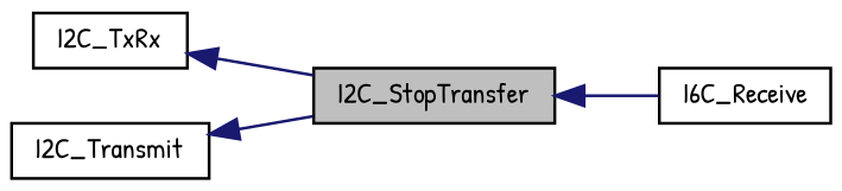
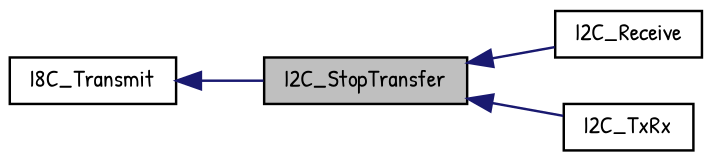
  digraph {
    fontname="Patrick Hand"
    rankdir=LR
    node [color=black fillcolor=white fontname="Patrick Hand" fontsize=10 shape=record style=filled]
    edge [color=midnightblue dir=back fontname="Patrick Hand" fontsize=10 labelfontname=Helvetica labelfontsize=10 style=solid]
    n1 [fillcolor=grey75 fontcolor=black height=0.2 label=I2C_StopTransfer width=0.4]
-   n2 [height=0.2 label=I6C_Receive width=0.4]
+   n2 [height=0.2 label=I2C_Receive width=0.4]
    n3 [height=0.2 label=I2C_TxRx width=0.4]
-   n4 [height=0.2 label=I2C_Transmit width=0.4]
+   n4 [height=0.2 label=I8C_Transmit width=0.4]
    n1 -> n2
-   n3 -> n1
+   n1 -> n3
    n4 -> n1
  }
